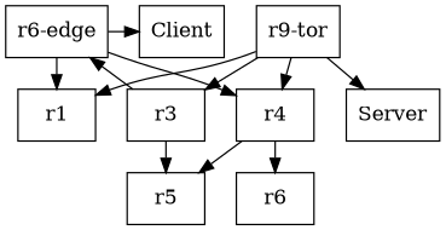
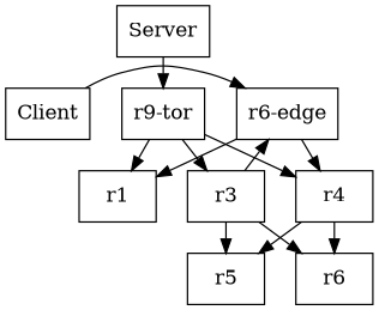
  digraph {
    concentrate=true
    nodesep=0.3
    rankdir=TB
    ranksep=0.3
    splines=true
    node [shape=box]
    Client
    "r6-edge"
    r1
    n4 [label=r4]
    r3
    r5
    r6
    n8 [label="r9-tor"]
    Server
    subgraph sub_1 {
      rank=same
      Client
      "r6-edge"
    }
    subgraph sub_2 {
      rank=same
      r1
      n4
      r3
    }
-   "r6-edge" -> Client
+   Client -> "r6-edge"
    "r6-edge" -> r1
    "r6-edge" -> n4
    n4 -> r5
    n4 -> r6
    r3 -> "r6-edge"
    r3 -> r5
+   r3 -> r6
    n8 -> r1
    n8 -> n4
    n8 -> r3
-   n8 -> Server
+   Server -> n8
  }
